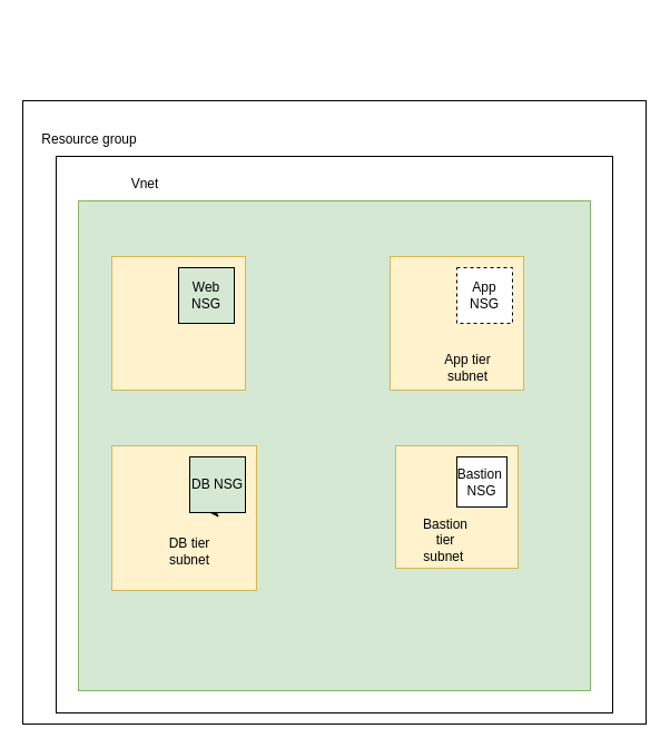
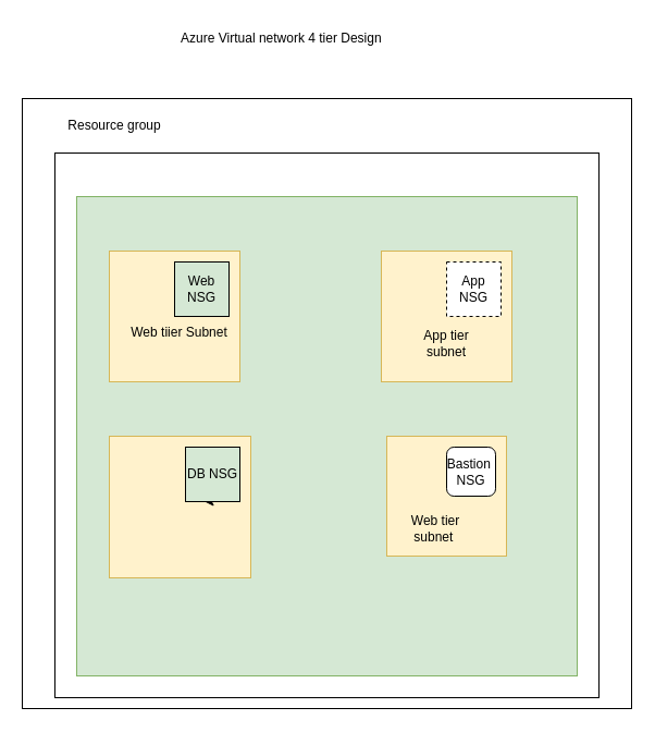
  <mxCell id="0" />
  <mxCell id="1" parent="0" />
+ <mxCell id="2" value="Azure Virtual network 4 tier Design&amp;nbsp;" style="text;html=1;strokeColor=none;fillColor=none;align=center;verticalAlign=middle;whiteSpace=wrap;rounded=0;" vertex="1" parent="1"><mxGeometry x="80" y="20" width="360" height="30" as="geometry" /></mxCell>
  <mxCell id="3" value="" style="whiteSpace=wrap;html=1;aspect=fixed;" vertex="1" parent="1"><mxGeometry x="20" y="90" width="560" height="560" as="geometry" /></mxCell>
- <mxCell id="4" value="Resource group" style="text;html=1;strokeColor=none;fillColor=none;align=center;verticalAlign=middle;whiteSpace=wrap;rounded=0;" vertex="1" parent="1"><mxGeometry x="30" y="110" width="100" height="30" as="geometry" /></mxCell>
+ <mxCell id="4" value="Resource group" style="text;html=1;strokeColor=none;fillColor=none;align=center;verticalAlign=middle;whiteSpace=wrap;rounded=0;" vertex="1" parent="1"><mxGeometry x="55" y="100" width="100" height="30" as="geometry" /></mxCell>
  <mxCell id="5" value="" style="whiteSpace=wrap;html=1;aspect=fixed;" vertex="1" parent="1"><mxGeometry x="50" y="140" width="500" height="500" as="geometry" /></mxCell>
  <mxCell id="6" value="" style="rounded=0;whiteSpace=wrap;html=1;fillColor=#d5e8d4;strokeColor=#82b366;" vertex="1" parent="1"><mxGeometry x="70" y="180" width="460" height="440" as="geometry" /></mxCell>
  <mxCell id="7" value="" style="whiteSpace=wrap;html=1;aspect=fixed;fillColor=#fff2cc;strokeColor=#d6b656;" vertex="1" parent="1"><mxGeometry x="100" y="230" width="120" height="120" as="geometry" /></mxCell>
  <mxCell id="8" value="" style="whiteSpace=wrap;html=1;aspect=fixed;fillColor=#fff2cc;strokeColor=#d6b656;" vertex="1" parent="1"><mxGeometry x="350" y="230" width="120" height="120" as="geometry" /></mxCell>
  <mxCell id="9" value="" style="whiteSpace=wrap;html=1;aspect=fixed;fillColor=#fff2cc;strokeColor=#d6b656;" vertex="1" parent="1"><mxGeometry x="355" y="400" width="110" height="110" as="geometry" /></mxCell>
  <mxCell id="10" value="" style="whiteSpace=wrap;html=1;aspect=fixed;fillColor=#fff2cc;strokeColor=#d6b656;" vertex="1" parent="1"><mxGeometry x="100" y="400" width="130" height="130" as="geometry" /></mxCell>
  <mxCell id="11" style="edgeStyle=orthogonalEdgeStyle;rounded=0;orthogonalLoop=1;jettySize=auto;html=1;entryX=0.673;entryY=0.462;entryDx=0;entryDy=0;entryPerimeter=0;" edge="1" parent="1" target="10"><mxGeometry relative="1" as="geometry"><mxPoint x="192.5" y="460" as="sourcePoint" /></mxGeometry></mxCell>
- <mxCell id="12" value="Vnet" style="text;html=1;strokeColor=none;fillColor=none;align=center;verticalAlign=middle;whiteSpace=wrap;rounded=0;" vertex="1" parent="1"><mxGeometry x="70" y="150" width="120" height="30" as="geometry" /></mxCell>
- <mxCell id="14" value="App tier&lt;br&gt;subnet" style="text;html=1;strokeColor=none;fillColor=none;align=center;verticalAlign=middle;whiteSpace=wrap;rounded=0;" vertex="1" parent="1"><mxGeometry x="380" y="315" width="80" height="30" as="geometry" /></mxCell>
- <mxCell id="15" value="DB tier subnet" style="text;html=1;strokeColor=none;fillColor=none;align=center;verticalAlign=middle;whiteSpace=wrap;rounded=0;" vertex="1" parent="1"><mxGeometry x="140" y="480" width="60" height="30" as="geometry" /></mxCell>
- <mxCell id="16" value="Bastion tier subnet&amp;nbsp;" style="text;html=1;strokeColor=none;fillColor=none;align=center;verticalAlign=middle;whiteSpace=wrap;rounded=0;" vertex="1" parent="1"><mxGeometry x="370" y="470" width="60" height="30" as="geometry" /></mxCell>
+ <mxCell id="13" value="Web tiier Subnet" style="text;html=1;strokeColor=none;fillColor=none;align=center;verticalAlign=middle;whiteSpace=wrap;rounded=0;" vertex="1" parent="1"><mxGeometry x="107.5" y="290" width="112.5" height="30" as="geometry" /></mxCell>
+ <mxCell id="14" value="App tier&lt;br&gt;subnet" style="text;html=1;strokeColor=none;fillColor=none;align=center;verticalAlign=middle;whiteSpace=wrap;rounded=0;" vertex="1" parent="1"><mxGeometry x="370" y="300" width="80" height="30" as="geometry" /></mxCell>
+ <mxCell id="16" value="Web tier subnet&amp;nbsp;" style="text;html=1;strokeColor=none;fillColor=none;align=center;verticalAlign=middle;whiteSpace=wrap;rounded=0;" vertex="1" parent="1"><mxGeometry x="370" y="470" width="60" height="30" as="geometry" /></mxCell>
  <mxCell id="17" value="Web NSG" style="whiteSpace=wrap;html=1;aspect=fixed;fillColor=#d5e8d4;" vertex="1" parent="1"><mxGeometry x="160" y="240" width="50" height="50" as="geometry" /></mxCell>
  <mxCell id="18" value="App&lt;br&gt;NSG" style="whiteSpace=wrap;html=1;aspect=fixed;dashed=1;" vertex="1" parent="1"><mxGeometry x="410" y="240" width="50" height="50" as="geometry" /></mxCell>
  <mxCell id="19" value="DB NSG" style="whiteSpace=wrap;html=1;aspect=fixed;fillColor=#d5e8d4;" vertex="1" parent="1"><mxGeometry x="170" y="410" width="50" height="50" as="geometry" /></mxCell>
- <mxCell id="20" value="Bastion&amp;nbsp;&lt;br&gt;NSG" style="whiteSpace=wrap;html=1;aspect=fixed;" vertex="1" parent="1"><mxGeometry x="410" y="410" width="45" height="45" as="geometry" /></mxCell>
+ <mxCell id="20" value="Bastion&amp;nbsp;&lt;br&gt;NSG" style="whiteSpace=wrap;html=1;aspect=fixed;rounded=1;" vertex="1" parent="1"><mxGeometry x="410" y="410" width="45" height="45" as="geometry" /></mxCell>
